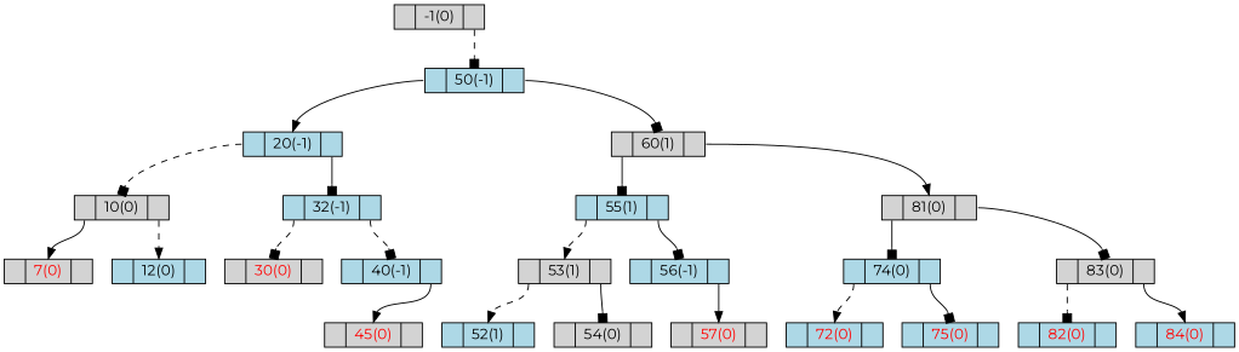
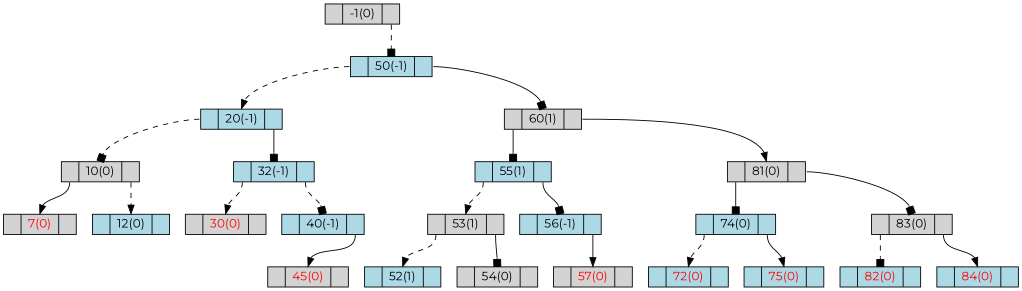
  digraph {
    fontname=Montserrat
    node [color=black fillcolor=lightblue fontname=Montserrat shape=record style=filled]
    edge [arrowhead=box fontname=Montserrat headport=D style=solid tailport=R]
    n1 [fillcolor=lightgrey height=.1 label="<L> |<D> -1(0)|<R> "]
    n2 [height=.1 label="<L> |<D> 50(-1)|<R> "]
    n3 [height=.1 label="<L> |<D> 20(-1)|<R> "]
    n4 [fillcolor=lightgrey height=.1 label="<L> |<D> 60(1)|<R> "]
    n5 [fillcolor=lightgrey height=.1 label="<L> |<D> 10(0)|<R> "]
    n6 [height=.1 label="<L> |<D> 32(-1)|<R> "]
    n7 [height=.1 label="<L> |<D> 55(1)|<R> "]
    n8 [fillcolor=lightgrey height=.1 label="<L> |<D> 81(0)|<R> "]
    n9 [fillcolor=lightgrey fontcolor=red height=.1 label="<L> |<D> 7(0)|<R> "]
    n10 [fontcolor=black height=.1 label="<L> |<D> 12(0)|<R> "]
    n11 [fillcolor=lightgrey fontcolor=red height=.1 label="<L> |<D> 30(0)|<R> "]
    n12 [height=.1 label="<L> |<D> 40(-1)|<R> "]
    n13 [fillcolor=lightgrey height=.1 label="<L> |<D> 53(1)|<R> "]
    n14 [height=.1 label="<L> |<D> 56(-1)|<R> "]
    n15 [height=.1 label="<L> |<D> 74(0)|<R> "]
    n16 [fillcolor=lightgrey height=.1 label="<L> |<D> 83(0)|<R> "]
    n17 [fillcolor=lightgrey fontcolor=red height=.1 label="<L> |<D> 45(0)|<R> "]
    n18 [height=.1 label="<L> |<D> 52(1)|<R> "]
    n19 [fillcolor=lightgrey fontcolor=black height=.1 label="<L> |<D> 54(0)|<R> "]
    n20 [fillcolor=lightgrey fontcolor=red height=.1 label="<L> |<D> 57(0)|<R> "]
    n21 [fontcolor=red height=.1 label="<L> |<D> 72(0)|<R> "]
    n22 [fontcolor=red height=.1 label="<L> |<D> 75(0)|<R> "]
    n23 [fontcolor=red height=.1 label="<L> |<D> 82(0)|<R> "]
    n24 [fontcolor=red height=.1 label="<L> |<D> 84(0)|<R> "]
    n1 -> n2 [style=dashed]
-   n2 -> n3 [arrowhead=normal tailport=L]
+   n2 -> n3 [arrowhead=normal style=dashed tailport=L]
    n2 -> n4
    n3 -> n5 [style=dashed tailport=L]
    n3 -> n6
    n4 -> n7 [tailport=L]
    n4 -> n8 [arrowhead=normal]
    n5 -> n9 [arrowhead=normal tailport=L]
    n5 -> n10 [arrowhead=normal style=dashed]
-   n6 -> n11 [style=dashed tailport=L]
+   n6 -> n11 [arrowhead=normal style=dashed tailport=L]
    n6 -> n12 [style=dashed]
    n7 -> n13 [arrowhead=normal style=dashed tailport=L]
    n7 -> n14
    n8 -> n15 [tailport=L]
    n8 -> n16
    n12 -> n17 [arrowhead=normal]
    n13 -> n18 [arrowhead=normal style=dashed tailport=L]
    n13 -> n19
    n14 -> n20 [arrowhead=normal]
    n15 -> n21 [arrowhead=normal style=dashed tailport=L]
-   n15 -> n22
+   n15 -> n22 [arrowhead=normal]
    n16 -> n23 [style=dashed tailport=L]
    n16 -> n24 [arrowhead=normal]
  }
